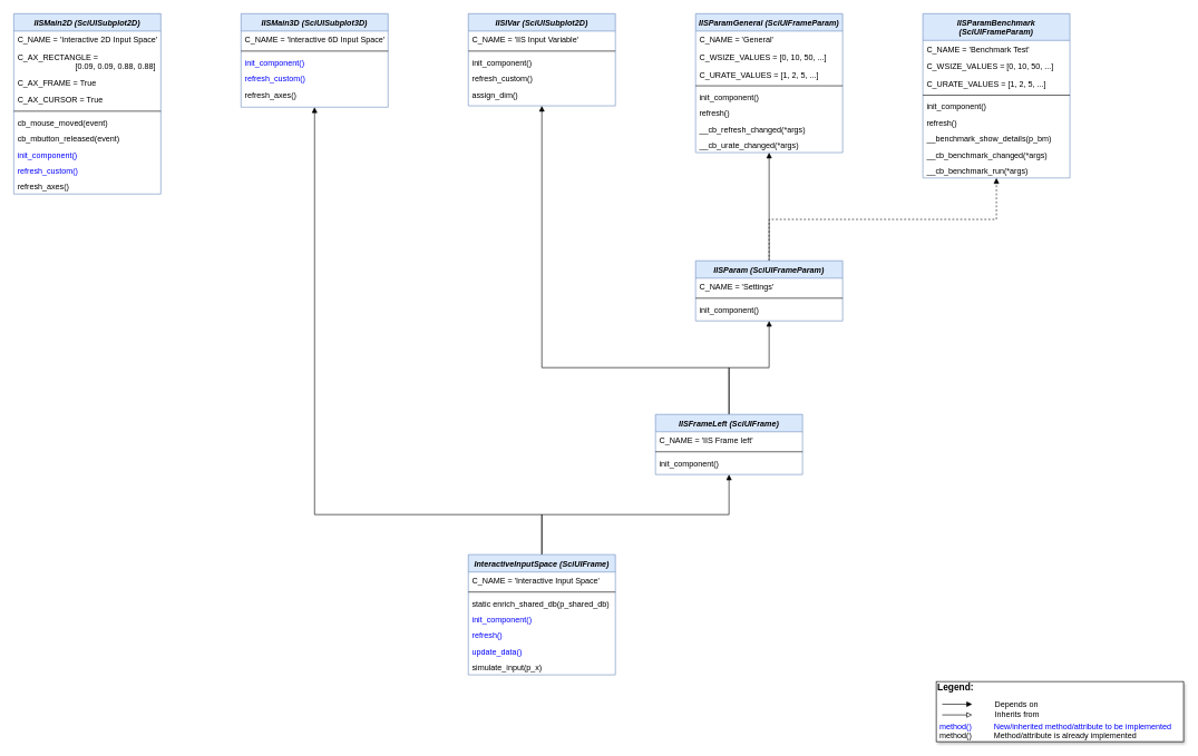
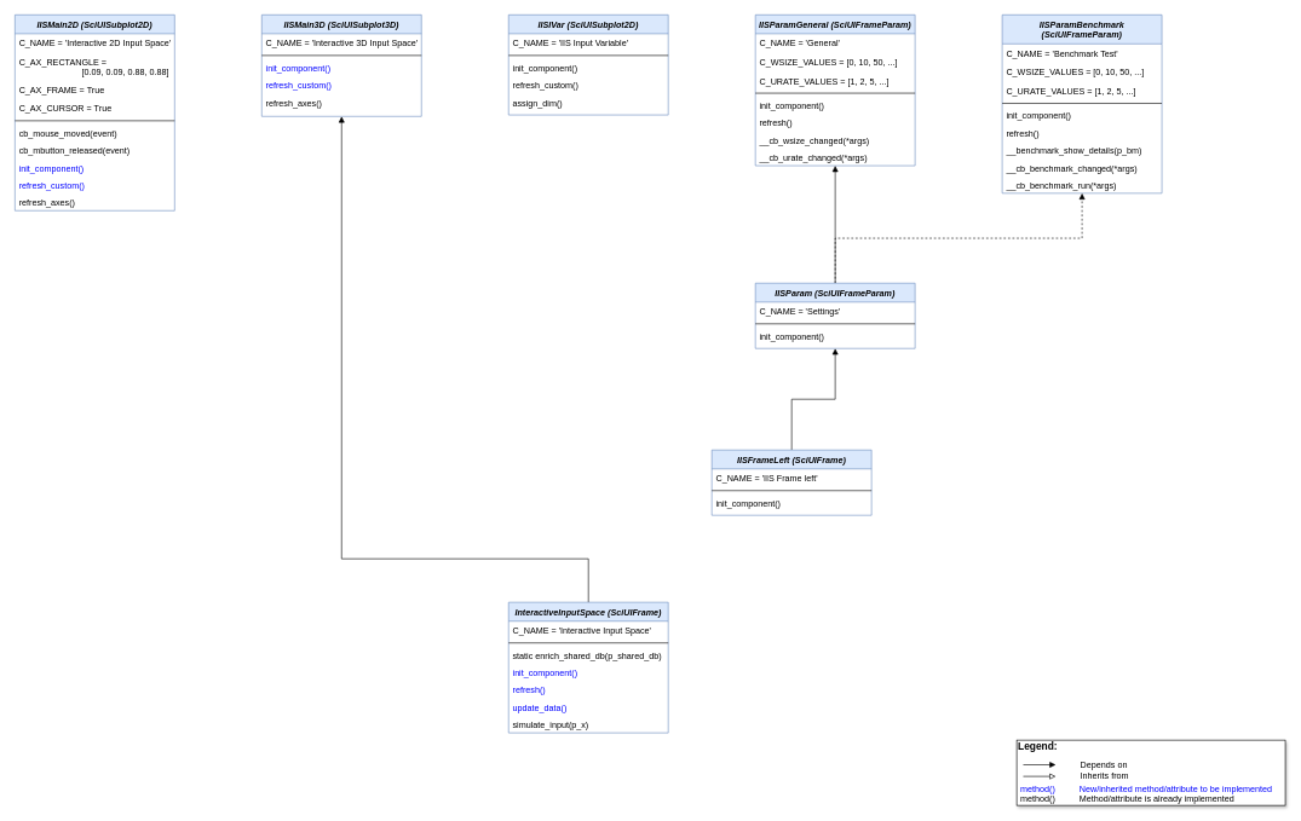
  <mxCell id="0" />
  <mxCell id="1" parent="0" />
  <mxCell id="2" value="" style="group" parent="1" connectable="0" vertex="1"><mxGeometry x="1400" y="1020" width="370" height="90" as="geometry" /></mxCell>
  <mxCell id="3" value="&lt;font color=&quot;#000000&quot; size=&quot;1&quot;&gt;&lt;b style=&quot;font-size: 14px&quot;&gt;Legend:&lt;br&gt;&lt;/b&gt;&lt;/font&gt;&lt;br&gt;&lt;br&gt;&lt;br&gt;&lt;font color=&quot;#0000ff&quot;&gt;&amp;nbsp;method()&amp;nbsp; &amp;nbsp; &amp;nbsp; &amp;nbsp; &amp;nbsp; New/inherited method/attribute to be implemented&lt;/font&gt;&lt;br&gt;&lt;font color=&quot;#000000&quot;&gt;&amp;nbsp;method()&amp;nbsp; &amp;nbsp; &amp;nbsp; &amp;nbsp; &amp;nbsp; Method/attribute is already implemented&lt;/font&gt;" style="text;html=1;align=left;verticalAlign=middle;whiteSpace=wrap;rounded=0;fontColor=#006600;strokeColor=#000000;shadow=1;fillColor=#ffffff;" parent="2" vertex="1"><mxGeometry width="370.0" height="90" as="geometry" /></mxCell>
  <mxCell id="4" value="Depends on" style="endArrow=block;html=1;labelPosition=right;verticalLabelPosition=middle;align=left;verticalAlign=middle;endFill=1;fontSize=12;" parent="2" edge="1"><mxGeometry x="1" y="32" width="50" height="50" relative="1" as="geometry"><mxPoint x="8.97" y="34" as="sourcePoint" /><mxPoint x="53.818" y="34" as="targetPoint" /><mxPoint x="32" y="32" as="offset" /></mxGeometry></mxCell>
  <mxCell id="5" value="Inherits from" style="endArrow=block;html=1;labelPosition=right;verticalLabelPosition=middle;align=left;verticalAlign=middle;endFill=0;fontSize=12;" parent="2" edge="1"><mxGeometry x="1" y="32" width="50" height="50" relative="1" as="geometry"><mxPoint x="8.97" y="50" as="sourcePoint" /><mxPoint x="53.818" y="50" as="targetPoint" /><mxPoint x="32" y="32" as="offset" /></mxGeometry></mxCell>
  <mxCell id="6" value="IISIVar (SciUISubplot2D)" style="swimlane;fontStyle=3;align=center;verticalAlign=top;childLayout=stackLayout;horizontal=1;startSize=26;horizontalStack=0;resizeParent=1;resizeLast=0;collapsible=1;marginBottom=0;rounded=0;shadow=0;strokeWidth=1;fillColor=#dae8fc;strokeColor=#6c8ebf;" parent="1" vertex="1"><mxGeometry x="700" y="20" width="220" height="138" as="geometry"><mxRectangle x="230" y="140" width="160" height="26" as="alternateBounds" /></mxGeometry></mxCell>
  <mxCell id="7" value="C_NAME = 'IIS Input Variable'" style="text;align=left;verticalAlign=top;spacingLeft=4;spacingRight=4;overflow=hidden;rotatable=0;points=[[0,0.5],[1,0.5]];portConstraint=eastwest;" parent="6" vertex="1"><mxGeometry y="26" width="220" height="26" as="geometry" /></mxCell>
  <mxCell id="8" value="" style="line;html=1;strokeWidth=1;align=left;verticalAlign=middle;spacingTop=-1;spacingLeft=3;spacingRight=3;rotatable=0;labelPosition=right;points=[];portConstraint=eastwest;" parent="6" vertex="1"><mxGeometry y="52" width="220" height="8" as="geometry" /></mxCell>
  <mxCell id="9" value="init_component()" style="text;align=left;verticalAlign=top;spacingLeft=4;spacingRight=4;overflow=hidden;rotatable=0;points=[[0,0.5],[1,0.5]];portConstraint=eastwest;" parent="6" vertex="1"><mxGeometry y="60" width="220" height="24" as="geometry" /></mxCell>
  <mxCell id="10" value="refresh_custom()" style="text;align=left;verticalAlign=top;spacingLeft=4;spacingRight=4;overflow=hidden;rotatable=0;points=[[0,0.5],[1,0.5]];portConstraint=eastwest;" parent="6" vertex="1"><mxGeometry y="84" width="220" height="24" as="geometry" /></mxCell>
  <mxCell id="11" value="assign_dim()" style="text;align=left;verticalAlign=top;spacingLeft=4;spacingRight=4;overflow=hidden;rotatable=0;points=[[0,0.5],[1,0.5]];portConstraint=eastwest;" parent="6" vertex="1"><mxGeometry y="108" width="220" height="24" as="geometry" /></mxCell>
  <mxCell id="12" value="IISMain2D (SciUISubplot2D)" style="swimlane;fontStyle=3;align=center;verticalAlign=top;childLayout=stackLayout;horizontal=1;startSize=26;horizontalStack=0;resizeParent=1;resizeLast=0;collapsible=1;marginBottom=0;rounded=0;shadow=0;strokeWidth=1;fillColor=#dae8fc;strokeColor=#6c8ebf;" vertex="1" parent="1"><mxGeometry x="20" y="20" width="220" height="270" as="geometry"><mxRectangle x="230" y="140" width="160" height="26" as="alternateBounds" /></mxGeometry></mxCell>
  <mxCell id="13" value="C_NAME = 'Interactive 2D Input Space'" style="text;align=left;verticalAlign=top;spacingLeft=4;spacingRight=4;overflow=hidden;rotatable=0;points=[[0,0.5],[1,0.5]];portConstraint=eastwest;" vertex="1" parent="12"><mxGeometry y="26" width="220" height="26" as="geometry" /></mxCell>
  <mxCell id="14" value="C_AX_RECTANGLE =&#10;                          [0.09, 0.09, 0.88, 0.88]" style="text;align=left;verticalAlign=top;spacingLeft=4;spacingRight=4;overflow=hidden;rotatable=0;points=[[0,0.5],[1,0.5]];portConstraint=eastwest;" vertex="1" parent="12"><mxGeometry y="52" width="220" height="38" as="geometry" /></mxCell>
  <mxCell id="15" value="C_AX_FRAME = True" style="text;align=left;verticalAlign=top;spacingLeft=4;spacingRight=4;overflow=hidden;rotatable=0;points=[[0,0.5],[1,0.5]];portConstraint=eastwest;" vertex="1" parent="12"><mxGeometry y="90" width="220" height="26" as="geometry" /></mxCell>
  <mxCell id="16" value="C_AX_CURSOR = True" style="text;align=left;verticalAlign=top;spacingLeft=4;spacingRight=4;overflow=hidden;rotatable=0;points=[[0,0.5],[1,0.5]];portConstraint=eastwest;" vertex="1" parent="12"><mxGeometry y="116" width="220" height="26" as="geometry" /></mxCell>
  <mxCell id="17" value="" style="line;html=1;strokeWidth=1;align=left;verticalAlign=middle;spacingTop=-1;spacingLeft=3;spacingRight=3;rotatable=0;labelPosition=right;points=[];portConstraint=eastwest;" vertex="1" parent="12"><mxGeometry y="142" width="220" height="8" as="geometry" /></mxCell>
  <mxCell id="18" value="cb_mouse_moved(event)" style="text;align=left;verticalAlign=top;spacingLeft=4;spacingRight=4;overflow=hidden;rotatable=0;points=[[0,0.5],[1,0.5]];portConstraint=eastwest;" vertex="1" parent="12"><mxGeometry y="150" width="220" height="24" as="geometry" /></mxCell>
  <mxCell id="19" value="cb_mbutton_released(event)" style="text;align=left;verticalAlign=top;spacingLeft=4;spacingRight=4;overflow=hidden;rotatable=0;points=[[0,0.5],[1,0.5]];portConstraint=eastwest;" vertex="1" parent="12"><mxGeometry y="174" width="220" height="24" as="geometry" /></mxCell>
  <mxCell id="20" value="init_component()" style="text;align=left;verticalAlign=top;spacingLeft=4;spacingRight=4;overflow=hidden;rotatable=0;points=[[0,0.5],[1,0.5]];portConstraint=eastwest;fontColor=#0000FF;" vertex="1" parent="12"><mxGeometry y="198" width="220" height="24" as="geometry" /></mxCell>
  <mxCell id="21" value="refresh_custom()" style="text;align=left;verticalAlign=top;spacingLeft=4;spacingRight=4;overflow=hidden;rotatable=0;points=[[0,0.5],[1,0.5]];portConstraint=eastwest;fontColor=#0000FF;" vertex="1" parent="12"><mxGeometry y="222" width="220" height="24" as="geometry" /></mxCell>
  <mxCell id="22" value="refresh_axes()" style="text;align=left;verticalAlign=top;spacingLeft=4;spacingRight=4;overflow=hidden;rotatable=0;points=[[0,0.5],[1,0.5]];portConstraint=eastwest;" vertex="1" parent="12"><mxGeometry y="246" width="220" height="24" as="geometry" /></mxCell>
  <mxCell id="23" value="IISMain3D (SciUISubplot3D)" style="swimlane;fontStyle=3;align=center;verticalAlign=top;childLayout=stackLayout;horizontal=1;startSize=26;horizontalStack=0;resizeParent=1;resizeLast=0;collapsible=1;marginBottom=0;rounded=0;shadow=0;strokeWidth=1;fillColor=#dae8fc;strokeColor=#6c8ebf;" vertex="1" parent="1"><mxGeometry x="360" y="20" width="220" height="140" as="geometry"><mxRectangle x="230" y="140" width="160" height="26" as="alternateBounds" /></mxGeometry></mxCell>
- <mxCell id="24" value="C_NAME = 'Interactive 6D Input Space'" style="text;align=left;verticalAlign=top;spacingLeft=4;spacingRight=4;overflow=hidden;rotatable=0;points=[[0,0.5],[1,0.5]];portConstraint=eastwest;" vertex="1" parent="23"><mxGeometry y="26" width="220" height="26" as="geometry" /></mxCell>
+ <mxCell id="24" value="C_NAME = 'Interactive 3D Input Space'" style="text;align=left;verticalAlign=top;spacingLeft=4;spacingRight=4;overflow=hidden;rotatable=0;points=[[0,0.5],[1,0.5]];portConstraint=eastwest;" vertex="1" parent="23"><mxGeometry y="26" width="220" height="26" as="geometry" /></mxCell>
  <mxCell id="25" value="" style="line;html=1;strokeWidth=1;align=left;verticalAlign=middle;spacingTop=-1;spacingLeft=3;spacingRight=3;rotatable=0;labelPosition=right;points=[];portConstraint=eastwest;" vertex="1" parent="23"><mxGeometry y="52" width="220" height="8" as="geometry" /></mxCell>
  <mxCell id="26" value="init_component()" style="text;align=left;verticalAlign=top;spacingLeft=4;spacingRight=4;overflow=hidden;rotatable=0;points=[[0,0.5],[1,0.5]];portConstraint=eastwest;fontColor=#0000FF;" vertex="1" parent="23"><mxGeometry y="60" width="220" height="24" as="geometry" /></mxCell>
  <mxCell id="27" value="refresh_custom()" style="text;align=left;verticalAlign=top;spacingLeft=4;spacingRight=4;overflow=hidden;rotatable=0;points=[[0,0.5],[1,0.5]];portConstraint=eastwest;fontColor=#0000FF;" vertex="1" parent="23"><mxGeometry y="84" width="220" height="24" as="geometry" /></mxCell>
  <mxCell id="28" value="refresh_axes()" style="text;align=left;verticalAlign=top;spacingLeft=4;spacingRight=4;overflow=hidden;rotatable=0;points=[[0,0.5],[1,0.5]];portConstraint=eastwest;" vertex="1" parent="23"><mxGeometry y="108" width="220" height="24" as="geometry" /></mxCell>
  <mxCell id="29" value="IISParamGeneral (SciUIFrameParam)" style="swimlane;fontStyle=3;align=center;verticalAlign=top;childLayout=stackLayout;horizontal=1;startSize=26;horizontalStack=0;resizeParent=1;resizeLast=0;collapsible=1;marginBottom=0;rounded=0;shadow=0;strokeWidth=1;fillColor=#dae8fc;strokeColor=#6c8ebf;" vertex="1" parent="1"><mxGeometry x="1040" y="20" width="220" height="208" as="geometry"><mxRectangle x="230" y="140" width="160" height="26" as="alternateBounds" /></mxGeometry></mxCell>
  <mxCell id="30" value="C_NAME = 'General'" style="text;align=left;verticalAlign=top;spacingLeft=4;spacingRight=4;overflow=hidden;rotatable=0;points=[[0,0.5],[1,0.5]];portConstraint=eastwest;" vertex="1" parent="29"><mxGeometry y="26" width="220" height="26" as="geometry" /></mxCell>
  <mxCell id="31" value="C_WSIZE_VALUES = [0, 10, 50, ...]" style="text;align=left;verticalAlign=top;spacingLeft=4;spacingRight=4;overflow=hidden;rotatable=0;points=[[0,0.5],[1,0.5]];portConstraint=eastwest;" vertex="1" parent="29"><mxGeometry y="52" width="220" height="26" as="geometry" /></mxCell>
  <mxCell id="32" value="C_URATE_VALUES = [1, 2, 5, ...]" style="text;align=left;verticalAlign=top;spacingLeft=4;spacingRight=4;overflow=hidden;rotatable=0;points=[[0,0.5],[1,0.5]];portConstraint=eastwest;" vertex="1" parent="29"><mxGeometry y="78" width="220" height="26" as="geometry" /></mxCell>
  <mxCell id="33" value="" style="line;html=1;strokeWidth=1;align=left;verticalAlign=middle;spacingTop=-1;spacingLeft=3;spacingRight=3;rotatable=0;labelPosition=right;points=[];portConstraint=eastwest;" vertex="1" parent="29"><mxGeometry y="104" width="220" height="8" as="geometry" /></mxCell>
  <mxCell id="34" value="init_component()" style="text;align=left;verticalAlign=top;spacingLeft=4;spacingRight=4;overflow=hidden;rotatable=0;points=[[0,0.5],[1,0.5]];portConstraint=eastwest;" vertex="1" parent="29"><mxGeometry y="112" width="220" height="24" as="geometry" /></mxCell>
  <mxCell id="35" value="refresh()" style="text;align=left;verticalAlign=top;spacingLeft=4;spacingRight=4;overflow=hidden;rotatable=0;points=[[0,0.5],[1,0.5]];portConstraint=eastwest;" vertex="1" parent="29"><mxGeometry y="136" width="220" height="24" as="geometry" /></mxCell>
- <mxCell id="36" value="__cb_refresh_changed(*args)" style="text;align=left;verticalAlign=top;spacingLeft=4;spacingRight=4;overflow=hidden;rotatable=0;points=[[0,0.5],[1,0.5]];portConstraint=eastwest;" vertex="1" parent="29"><mxGeometry y="160" width="220" height="24" as="geometry" /></mxCell>
+ <mxCell id="36" value="__cb_wsize_changed(*args)" style="text;align=left;verticalAlign=top;spacingLeft=4;spacingRight=4;overflow=hidden;rotatable=0;points=[[0,0.5],[1,0.5]];portConstraint=eastwest;" vertex="1" parent="29"><mxGeometry y="160" width="220" height="24" as="geometry" /></mxCell>
  <mxCell id="37" value="__cb_urate_changed(*args)" style="text;align=left;verticalAlign=top;spacingLeft=4;spacingRight=4;overflow=hidden;rotatable=0;points=[[0,0.5],[1,0.5]];portConstraint=eastwest;" vertex="1" parent="29"><mxGeometry y="184" width="220" height="24" as="geometry" /></mxCell>
  <mxCell id="38" value="IISParamBenchmark &#10;(SciUIFrameParam)" style="swimlane;fontStyle=3;align=center;verticalAlign=top;childLayout=stackLayout;horizontal=1;startSize=40;horizontalStack=0;resizeParent=1;resizeLast=0;collapsible=1;marginBottom=0;rounded=0;shadow=0;strokeWidth=1;fillColor=#dae8fc;strokeColor=#6c8ebf;" vertex="1" parent="1"><mxGeometry x="1380" y="20" width="220" height="246" as="geometry"><mxRectangle x="230" y="140" width="160" height="26" as="alternateBounds" /></mxGeometry></mxCell>
  <mxCell id="39" value="C_NAME = 'Benchmark Test'" style="text;align=left;verticalAlign=top;spacingLeft=4;spacingRight=4;overflow=hidden;rotatable=0;points=[[0,0.5],[1,0.5]];portConstraint=eastwest;" vertex="1" parent="38"><mxGeometry y="40" width="220" height="26" as="geometry" /></mxCell>
  <mxCell id="40" value="C_WSIZE_VALUES = [0, 10, 50, ...]" style="text;align=left;verticalAlign=top;spacingLeft=4;spacingRight=4;overflow=hidden;rotatable=0;points=[[0,0.5],[1,0.5]];portConstraint=eastwest;" vertex="1" parent="38"><mxGeometry y="66" width="220" height="26" as="geometry" /></mxCell>
  <mxCell id="41" value="C_URATE_VALUES = [1, 2, 5, ...]" style="text;align=left;verticalAlign=top;spacingLeft=4;spacingRight=4;overflow=hidden;rotatable=0;points=[[0,0.5],[1,0.5]];portConstraint=eastwest;" vertex="1" parent="38"><mxGeometry y="92" width="220" height="26" as="geometry" /></mxCell>
  <mxCell id="42" value="" style="line;html=1;strokeWidth=1;align=left;verticalAlign=middle;spacingTop=-1;spacingLeft=3;spacingRight=3;rotatable=0;labelPosition=right;points=[];portConstraint=eastwest;" vertex="1" parent="38"><mxGeometry y="118" width="220" height="8" as="geometry" /></mxCell>
  <mxCell id="43" value="init_component()" style="text;align=left;verticalAlign=top;spacingLeft=4;spacingRight=4;overflow=hidden;rotatable=0;points=[[0,0.5],[1,0.5]];portConstraint=eastwest;" vertex="1" parent="38"><mxGeometry y="126" width="220" height="24" as="geometry" /></mxCell>
  <mxCell id="44" value="refresh()" style="text;align=left;verticalAlign=top;spacingLeft=4;spacingRight=4;overflow=hidden;rotatable=0;points=[[0,0.5],[1,0.5]];portConstraint=eastwest;" vertex="1" parent="38"><mxGeometry y="150" width="220" height="24" as="geometry" /></mxCell>
  <mxCell id="45" value="__benchmark_show_details(p_bm)" style="text;align=left;verticalAlign=top;spacingLeft=4;spacingRight=4;overflow=hidden;rotatable=0;points=[[0,0.5],[1,0.5]];portConstraint=eastwest;" vertex="1" parent="38"><mxGeometry y="174" width="220" height="24" as="geometry" /></mxCell>
  <mxCell id="46" value="__cb_benchmark_changed(*args)" style="text;align=left;verticalAlign=top;spacingLeft=4;spacingRight=4;overflow=hidden;rotatable=0;points=[[0,0.5],[1,0.5]];portConstraint=eastwest;" vertex="1" parent="38"><mxGeometry y="198" width="220" height="24" as="geometry" /></mxCell>
  <mxCell id="47" value="__cb_benchmark_run(*args)" style="text;align=left;verticalAlign=top;spacingLeft=4;spacingRight=4;overflow=hidden;rotatable=0;points=[[0,0.5],[1,0.5]];portConstraint=eastwest;" vertex="1" parent="38"><mxGeometry y="222" width="220" height="24" as="geometry" /></mxCell>
  <mxCell id="48" style="edgeStyle=orthogonalEdgeStyle;rounded=0;orthogonalLoop=1;jettySize=auto;html=1;fontColor=#000000;endArrow=block;endFill=1;" edge="1" parent="1" source="50" target="29"><mxGeometry relative="1" as="geometry" /></mxCell>
  <mxCell id="49" style="edgeStyle=orthogonalEdgeStyle;rounded=0;orthogonalLoop=1;jettySize=auto;html=1;fontColor=#000000;endArrow=block;endFill=1;exitX=0.5;exitY=0;exitDx=0;exitDy=0;dashed=1;" edge="1" parent="1" source="50" target="38"><mxGeometry relative="1" as="geometry" /></mxCell>
  <mxCell id="50" value="IISParam (SciUIFrameParam)" style="swimlane;fontStyle=3;align=center;verticalAlign=top;childLayout=stackLayout;horizontal=1;startSize=26;horizontalStack=0;resizeParent=1;resizeLast=0;collapsible=1;marginBottom=0;rounded=0;shadow=0;strokeWidth=1;fillColor=#dae8fc;strokeColor=#6c8ebf;" vertex="1" parent="1"><mxGeometry x="1040" y="390" width="220" height="90" as="geometry"><mxRectangle x="230" y="140" width="160" height="26" as="alternateBounds" /></mxGeometry></mxCell>
  <mxCell id="51" value="C_NAME = 'Settings'" style="text;align=left;verticalAlign=top;spacingLeft=4;spacingRight=4;overflow=hidden;rotatable=0;points=[[0,0.5],[1,0.5]];portConstraint=eastwest;" vertex="1" parent="50"><mxGeometry y="26" width="220" height="26" as="geometry" /></mxCell>
  <mxCell id="52" value="" style="line;html=1;strokeWidth=1;align=left;verticalAlign=middle;spacingTop=-1;spacingLeft=3;spacingRight=3;rotatable=0;labelPosition=right;points=[];portConstraint=eastwest;" vertex="1" parent="50"><mxGeometry y="52" width="220" height="8" as="geometry" /></mxCell>
  <mxCell id="53" value="init_component()" style="text;align=left;verticalAlign=top;spacingLeft=4;spacingRight=4;overflow=hidden;rotatable=0;points=[[0,0.5],[1,0.5]];portConstraint=eastwest;" vertex="1" parent="50"><mxGeometry y="60" width="220" height="24" as="geometry" /></mxCell>
  <mxCell id="54" style="edgeStyle=orthogonalEdgeStyle;rounded=0;orthogonalLoop=1;jettySize=auto;html=1;fontColor=#000000;endArrow=block;endFill=1;" edge="1" parent="1" source="56" target="50"><mxGeometry relative="1" as="geometry" /></mxCell>
- <mxCell id="55" style="edgeStyle=orthogonalEdgeStyle;rounded=0;orthogonalLoop=1;jettySize=auto;html=1;fontColor=#000000;endArrow=block;endFill=1;exitX=0.5;exitY=0;exitDx=0;exitDy=0;" edge="1" parent="1" source="56" target="6"><mxGeometry relative="1" as="geometry"><Array as="points"><mxPoint x="1090" y="550" /><mxPoint x="810" y="550" /></Array></mxGeometry></mxCell>
  <mxCell id="56" value="IISFrameLeft (SciUIFrame)" style="swimlane;fontStyle=3;align=center;verticalAlign=top;childLayout=stackLayout;horizontal=1;startSize=26;horizontalStack=0;resizeParent=1;resizeLast=0;collapsible=1;marginBottom=0;rounded=0;shadow=0;strokeWidth=1;fillColor=#dae8fc;strokeColor=#6c8ebf;" vertex="1" parent="1"><mxGeometry x="980" y="620" width="220" height="90" as="geometry"><mxRectangle x="230" y="140" width="160" height="26" as="alternateBounds" /></mxGeometry></mxCell>
  <mxCell id="57" value="C_NAME = 'IIS Frame left'" style="text;align=left;verticalAlign=top;spacingLeft=4;spacingRight=4;overflow=hidden;rotatable=0;points=[[0,0.5],[1,0.5]];portConstraint=eastwest;" vertex="1" parent="56"><mxGeometry y="26" width="220" height="26" as="geometry" /></mxCell>
  <mxCell id="58" value="" style="line;html=1;strokeWidth=1;align=left;verticalAlign=middle;spacingTop=-1;spacingLeft=3;spacingRight=3;rotatable=0;labelPosition=right;points=[];portConstraint=eastwest;" vertex="1" parent="56"><mxGeometry y="52" width="220" height="8" as="geometry" /></mxCell>
  <mxCell id="59" value="init_component()" style="text;align=left;verticalAlign=top;spacingLeft=4;spacingRight=4;overflow=hidden;rotatable=0;points=[[0,0.5],[1,0.5]];portConstraint=eastwest;" vertex="1" parent="56"><mxGeometry y="60" width="220" height="24" as="geometry" /></mxCell>
- <mxCell id="60" style="edgeStyle=orthogonalEdgeStyle;rounded=0;orthogonalLoop=1;jettySize=auto;html=1;fontColor=#000000;endArrow=block;endFill=1;exitX=0.5;exitY=0;exitDx=0;exitDy=0;" edge="1" parent="1" source="62" target="56"><mxGeometry relative="1" as="geometry" /></mxCell>
  <mxCell id="61" style="edgeStyle=orthogonalEdgeStyle;rounded=0;orthogonalLoop=1;jettySize=auto;html=1;fontColor=#000000;endArrow=block;endFill=1;exitX=0.5;exitY=0;exitDx=0;exitDy=0;" edge="1" parent="1" source="62" target="23"><mxGeometry relative="1" as="geometry"><Array as="points"><mxPoint x="810" y="770" /><mxPoint x="470" y="770" /></Array></mxGeometry></mxCell>
  <mxCell id="62" value="InteractiveInputSpace (SciUIFrame)" style="swimlane;fontStyle=3;align=center;verticalAlign=top;childLayout=stackLayout;horizontal=1;startSize=26;horizontalStack=0;resizeParent=1;resizeLast=0;collapsible=1;marginBottom=0;rounded=0;shadow=0;strokeWidth=1;fillColor=#dae8fc;strokeColor=#6c8ebf;" vertex="1" parent="1"><mxGeometry x="700" y="830" width="220" height="180" as="geometry"><mxRectangle x="230" y="140" width="160" height="26" as="alternateBounds" /></mxGeometry></mxCell>
  <mxCell id="63" value="C_NAME = 'Interactive Input Space'" style="text;align=left;verticalAlign=top;spacingLeft=4;spacingRight=4;overflow=hidden;rotatable=0;points=[[0,0.5],[1,0.5]];portConstraint=eastwest;" vertex="1" parent="62"><mxGeometry y="26" width="220" height="26" as="geometry" /></mxCell>
  <mxCell id="64" value="" style="line;html=1;strokeWidth=1;align=left;verticalAlign=middle;spacingTop=-1;spacingLeft=3;spacingRight=3;rotatable=0;labelPosition=right;points=[];portConstraint=eastwest;" vertex="1" parent="62"><mxGeometry y="52" width="220" height="8" as="geometry" /></mxCell>
  <mxCell id="65" value="static enrich_shared_db(p_shared_db)" style="text;align=left;verticalAlign=top;spacingLeft=4;spacingRight=4;overflow=hidden;rotatable=0;points=[[0,0.5],[1,0.5]];portConstraint=eastwest;" vertex="1" parent="62"><mxGeometry y="60" width="220" height="24" as="geometry" /></mxCell>
  <mxCell id="66" value="init_component()" style="text;align=left;verticalAlign=top;spacingLeft=4;spacingRight=4;overflow=hidden;rotatable=0;points=[[0,0.5],[1,0.5]];portConstraint=eastwest;fontColor=#0000FF;" vertex="1" parent="62"><mxGeometry y="84" width="220" height="24" as="geometry" /></mxCell>
  <mxCell id="67" value="refresh()" style="text;align=left;verticalAlign=top;spacingLeft=4;spacingRight=4;overflow=hidden;rotatable=0;points=[[0,0.5],[1,0.5]];portConstraint=eastwest;fontColor=#0000FF;" vertex="1" parent="62"><mxGeometry y="108" width="220" height="24" as="geometry" /></mxCell>
  <mxCell id="68" value="update_data()" style="text;align=left;verticalAlign=top;spacingLeft=4;spacingRight=4;overflow=hidden;rotatable=0;points=[[0,0.5],[1,0.5]];portConstraint=eastwest;fontColor=#0000FF;" vertex="1" parent="62"><mxGeometry y="132" width="220" height="24" as="geometry" /></mxCell>
  <mxCell id="69" value="simulate_input(p_x)" style="text;align=left;verticalAlign=top;spacingLeft=4;spacingRight=4;overflow=hidden;rotatable=0;points=[[0,0.5],[1,0.5]];portConstraint=eastwest;" vertex="1" parent="62"><mxGeometry y="156" width="220" height="24" as="geometry" /></mxCell>
